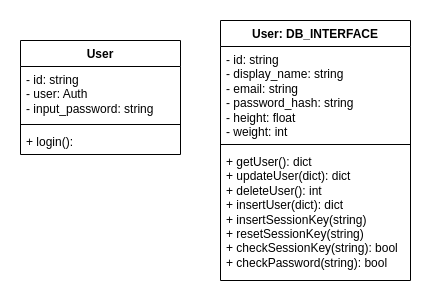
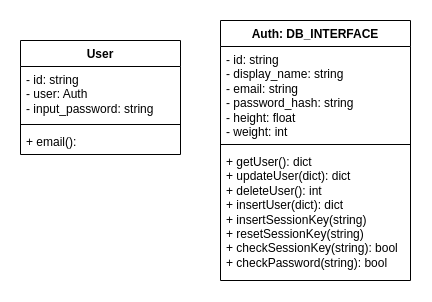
  <mxCell id="0" />
  <mxCell id="1" parent="0" />
- <mxCell id="2" value="User: DB_INTERFACE" style="swimlane;fontStyle=1;align=center;verticalAlign=top;childLayout=stackLayout;horizontal=1;startSize=26;horizontalStack=0;resizeParent=1;resizeParentMax=0;resizeLast=0;collapsible=1;marginBottom=0;whiteSpace=wrap;html=1;" parent="1" vertex="1"><mxGeometry x="220" y="20" width="190" height="260" as="geometry" /></mxCell>
+ <mxCell id="2" value="Auth: DB_INTERFACE" style="swimlane;fontStyle=1;align=center;verticalAlign=top;childLayout=stackLayout;horizontal=1;startSize=26;horizontalStack=0;resizeParent=1;resizeParentMax=0;resizeLast=0;collapsible=1;marginBottom=0;whiteSpace=wrap;html=1;" parent="1" vertex="1"><mxGeometry x="220" y="20" width="190" height="260" as="geometry" /></mxCell>
  <mxCell id="3" value="- id: string&lt;br&gt;-&amp;nbsp;display_name&lt;span style=&quot;background-color: initial;&quot;&gt;: string&lt;/span&gt;&lt;br&gt;- email: string&lt;br&gt;-&amp;nbsp;password_hash&lt;span style=&quot;background-color: initial;&quot;&gt;: string&lt;/span&gt;&lt;br&gt;- height: float&lt;br&gt;- weight: int" style="text;strokeColor=none;fillColor=none;align=left;verticalAlign=top;spacingLeft=4;spacingRight=4;overflow=hidden;rotatable=0;points=[[0,0.5],[1,0.5]];portConstraint=eastwest;whiteSpace=wrap;html=1;" parent="2" vertex="1"><mxGeometry y="26" width="190" height="94" as="geometry" /></mxCell>
  <mxCell id="4" value="" style="line;strokeWidth=1;fillColor=none;align=left;verticalAlign=middle;spacingTop=-1;spacingLeft=3;spacingRight=3;rotatable=0;labelPosition=right;points=[];portConstraint=eastwest;strokeColor=inherit;" parent="2" vertex="1"><mxGeometry y="120" width="190" height="8" as="geometry" /></mxCell>
  <mxCell id="5" value="+ getUser(): dict&lt;br&gt;+ updateUser(dict): dict&lt;br&gt;+ deleteUser(): int&lt;br&gt;+ insertUser(dict): dict&lt;br&gt;+ insertSessionKey(string)&lt;br&gt;+ resetSessionKey(string)&lt;br&gt;+ checkSessionKey(string): bool&lt;br&gt;+ checkPassword(string): bool" style="text;strokeColor=none;fillColor=none;align=left;verticalAlign=top;spacingLeft=4;spacingRight=4;overflow=hidden;rotatable=0;points=[[0,0.5],[1,0.5]];portConstraint=eastwest;whiteSpace=wrap;html=1;" parent="2" vertex="1"><mxGeometry y="128" width="190" height="132" as="geometry" /></mxCell>
  <mxCell id="6" value="User" style="swimlane;fontStyle=1;align=center;verticalAlign=top;childLayout=stackLayout;horizontal=1;startSize=26;horizontalStack=0;resizeParent=1;resizeParentMax=0;resizeLast=0;collapsible=1;marginBottom=0;whiteSpace=wrap;html=1;" parent="1" vertex="1"><mxGeometry x="20" y="40" width="160" height="114" as="geometry" /></mxCell>
  <mxCell id="7" value="- id: string&lt;br&gt;- user: Auth&lt;br&gt;- input_password: string" style="text;strokeColor=none;fillColor=none;align=left;verticalAlign=top;spacingLeft=4;spacingRight=4;overflow=hidden;rotatable=0;points=[[0,0.5],[1,0.5]];portConstraint=eastwest;whiteSpace=wrap;html=1;" parent="6" vertex="1"><mxGeometry y="26" width="160" height="54" as="geometry" /></mxCell>
  <mxCell id="8" value="" style="line;strokeWidth=1;fillColor=none;align=left;verticalAlign=middle;spacingTop=-1;spacingLeft=3;spacingRight=3;rotatable=0;labelPosition=right;points=[];portConstraint=eastwest;strokeColor=inherit;" parent="6" vertex="1"><mxGeometry y="80" width="160" height="8" as="geometry" /></mxCell>
- <mxCell id="9" value="+ login():&amp;nbsp;" style="text;strokeColor=none;fillColor=none;align=left;verticalAlign=top;spacingLeft=4;spacingRight=4;overflow=hidden;rotatable=0;points=[[0,0.5],[1,0.5]];portConstraint=eastwest;whiteSpace=wrap;html=1;" parent="6" vertex="1"><mxGeometry y="88" width="160" height="26" as="geometry" /></mxCell>
+ <mxCell id="9" value="+ email():&amp;nbsp;" style="text;strokeColor=none;fillColor=none;align=left;verticalAlign=top;spacingLeft=4;spacingRight=4;overflow=hidden;rotatable=0;points=[[0,0.5],[1,0.5]];portConstraint=eastwest;whiteSpace=wrap;html=1;" parent="6" vertex="1"><mxGeometry y="88" width="160" height="26" as="geometry" /></mxCell>
